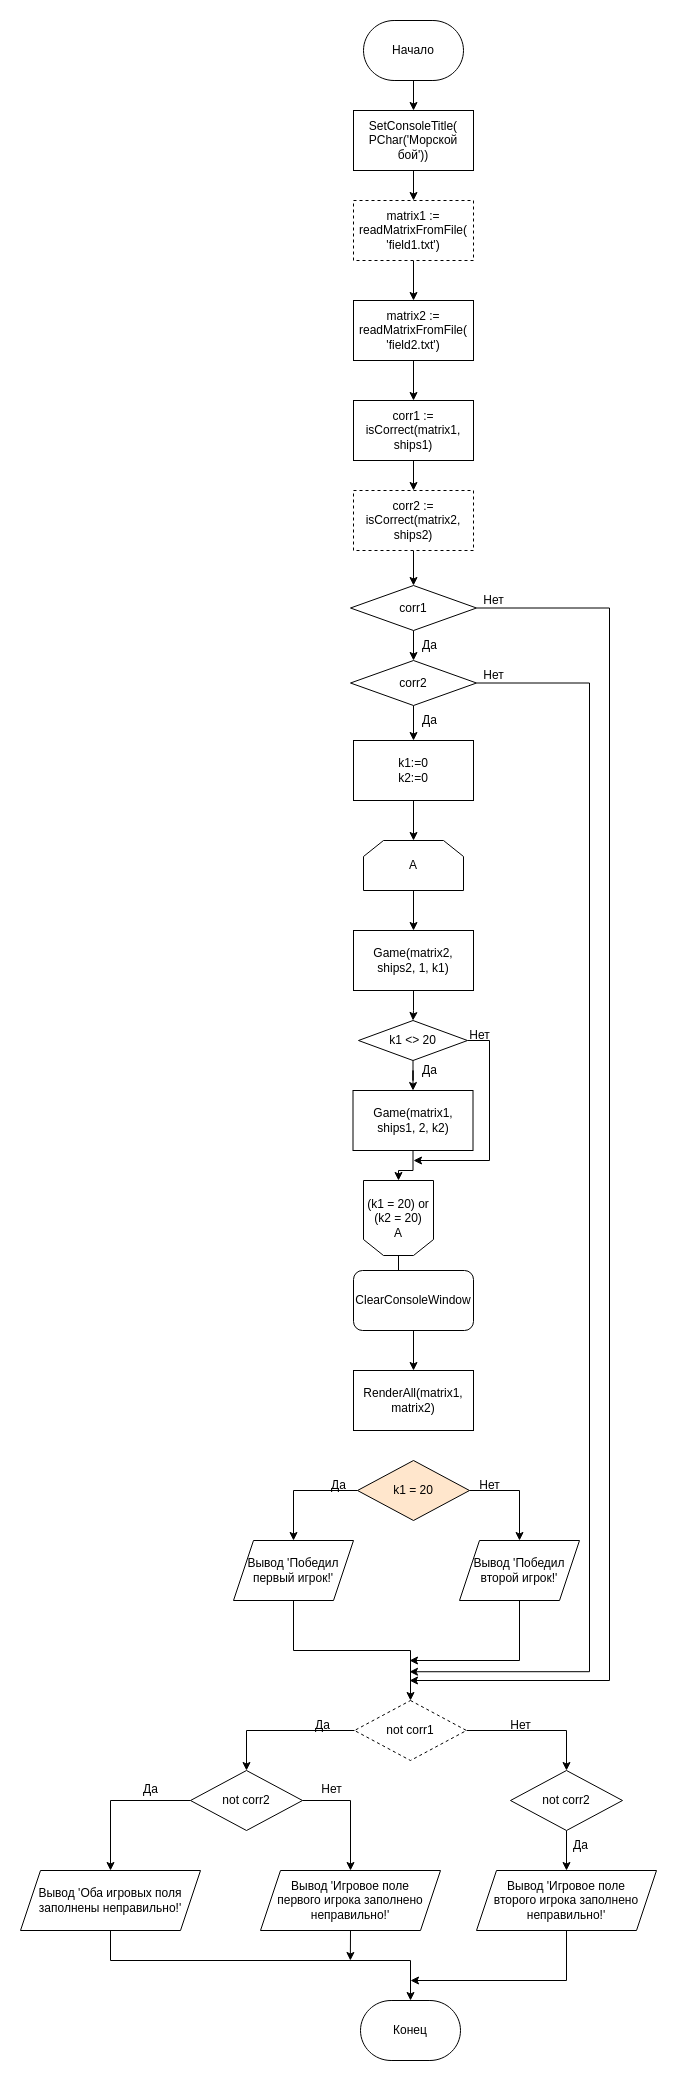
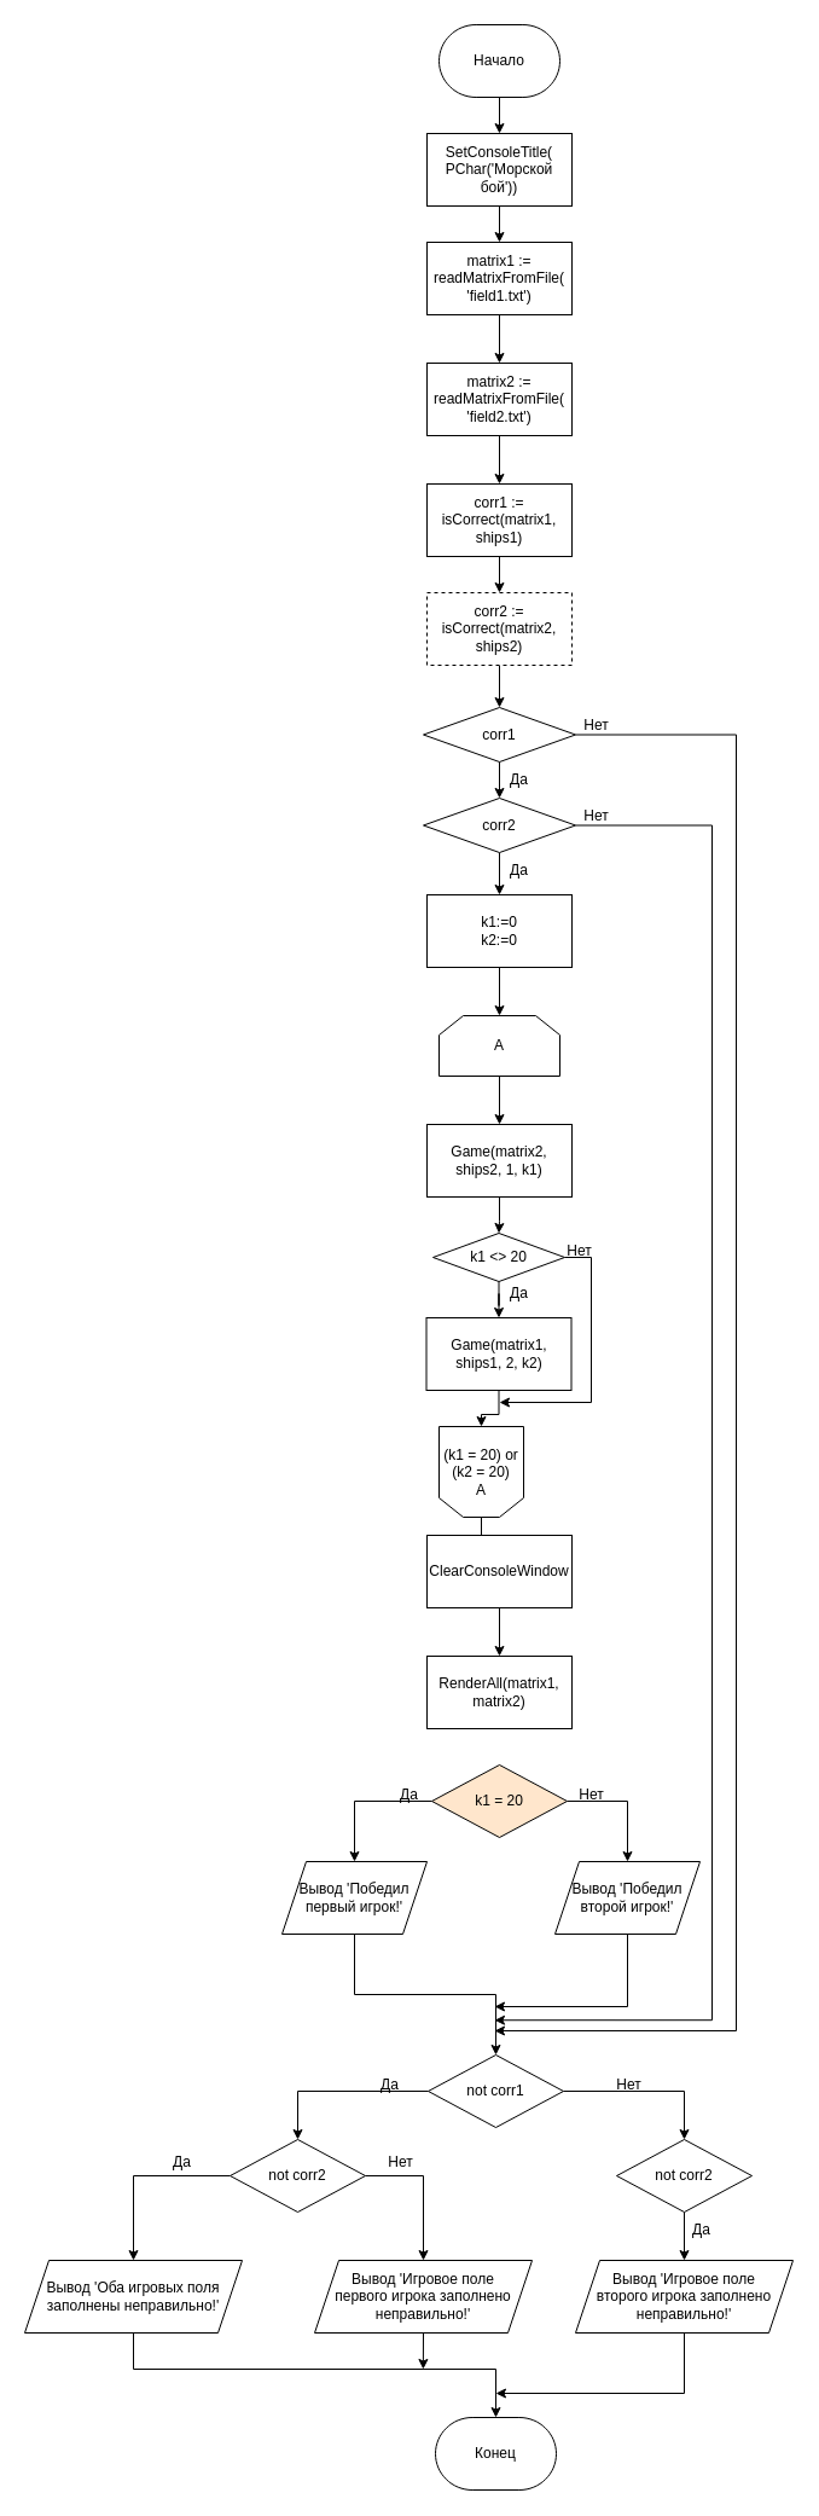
  <mxCell id="0" />
  <mxCell id="1" parent="0" />
  <mxCell id="2" value="" style="edgeStyle=orthogonalEdgeStyle;rounded=0;orthogonalLoop=1;jettySize=auto;html=1;" edge="1" parent="1" source="3" target="5"><mxGeometry relative="1" as="geometry" /></mxCell>
  <mxCell id="3" value="Начало" style="strokeWidth=1;html=1;shape=mxgraph.flowchart.terminator;whiteSpace=wrap;" vertex="1" parent="1"><mxGeometry x="363" y="20" width="100" height="60" as="geometry" /></mxCell>
  <mxCell id="4" value="" style="edgeStyle=orthogonalEdgeStyle;rounded=0;orthogonalLoop=1;jettySize=auto;html=1;" edge="1" parent="1" source="5" target="7"><mxGeometry relative="1" as="geometry" /></mxCell>
  <mxCell id="5" value="SetConsoleTitle(&lt;br&gt;PChar('Морской бой'))" style="whiteSpace=wrap;html=1;strokeWidth=1;" vertex="1" parent="1"><mxGeometry x="353" y="110" width="120" height="60" as="geometry" /></mxCell>
  <mxCell id="6" value="" style="edgeStyle=orthogonalEdgeStyle;rounded=0;orthogonalLoop=1;jettySize=auto;html=1;" edge="1" parent="1" source="7" target="9"><mxGeometry relative="1" as="geometry" /></mxCell>
- <mxCell id="7" value="matrix1 := readMatrixFromFile(&lt;br&gt;'field1.txt')" style="whiteSpace=wrap;html=1;strokeWidth=1;dashed=1;" vertex="1" parent="1"><mxGeometry x="353" y="200" width="120" height="60" as="geometry" /></mxCell>
+ <mxCell id="7" value="matrix1 := readMatrixFromFile(&lt;br&gt;'field1.txt')" style="whiteSpace=wrap;html=1;strokeWidth=1;" vertex="1" parent="1"><mxGeometry x="353" y="200" width="120" height="60" as="geometry" /></mxCell>
  <mxCell id="8" value="" style="edgeStyle=orthogonalEdgeStyle;rounded=0;orthogonalLoop=1;jettySize=auto;html=1;" edge="1" parent="1" source="9" target="11"><mxGeometry relative="1" as="geometry" /></mxCell>
  <mxCell id="9" value="matrix2 := readMatrixFromFile(&lt;br&gt;'field2.txt')" style="whiteSpace=wrap;html=1;strokeWidth=1;" vertex="1" parent="1"><mxGeometry x="353" y="300" width="120" height="60" as="geometry" /></mxCell>
  <mxCell id="10" value="" style="edgeStyle=orthogonalEdgeStyle;rounded=0;orthogonalLoop=1;jettySize=auto;html=1;" edge="1" parent="1" source="11" target="13"><mxGeometry relative="1" as="geometry" /></mxCell>
  <mxCell id="11" value="corr1 := isCorrect(matrix1, ships1)" style="whiteSpace=wrap;html=1;strokeWidth=1;" vertex="1" parent="1"><mxGeometry x="353" y="400" width="120" height="60" as="geometry" /></mxCell>
  <mxCell id="12" value="" style="edgeStyle=orthogonalEdgeStyle;rounded=0;orthogonalLoop=1;jettySize=auto;html=1;" edge="1" parent="1" source="13" target="16"><mxGeometry relative="1" as="geometry" /></mxCell>
  <mxCell id="13" value="corr2 := isCorrect(matrix2, ships2)" style="whiteSpace=wrap;html=1;strokeWidth=1;dashed=1;" vertex="1" parent="1"><mxGeometry x="353" y="490" width="120" height="60" as="geometry" /></mxCell>
  <mxCell id="14" value="" style="edgeStyle=orthogonalEdgeStyle;rounded=0;orthogonalLoop=1;jettySize=auto;html=1;" edge="1" parent="1" source="16" target="19"><mxGeometry relative="1" as="geometry" /></mxCell>
  <mxCell id="15" style="edgeStyle=orthogonalEdgeStyle;rounded=0;orthogonalLoop=1;jettySize=auto;html=1;exitX=1;exitY=0.5;exitDx=0;exitDy=0;" edge="1" parent="1" source="16"><mxGeometry relative="1" as="geometry"><mxPoint x="409" y="1680" as="targetPoint" /><Array as="points"><mxPoint x="609" y="608" /><mxPoint x="609" y="1680" /><mxPoint x="409" y="1680" /></Array></mxGeometry></mxCell>
  <mxCell id="16" value="corr1" style="rhombus;whiteSpace=wrap;html=1;strokeWidth=1;" vertex="1" parent="1"><mxGeometry x="350" y="585" width="126" height="45" as="geometry" /></mxCell>
  <mxCell id="17" value="" style="edgeStyle=orthogonalEdgeStyle;rounded=0;orthogonalLoop=1;jettySize=auto;html=1;" edge="1" parent="1" source="19" target="21"><mxGeometry relative="1" as="geometry" /></mxCell>
  <mxCell id="18" style="edgeStyle=orthogonalEdgeStyle;rounded=0;orthogonalLoop=1;jettySize=auto;html=1;exitX=1;exitY=0.5;exitDx=0;exitDy=0;" edge="1" parent="1" source="19"><mxGeometry relative="1" as="geometry"><mxPoint x="409" y="1671.241" as="targetPoint" /><Array as="points"><mxPoint x="589" y="683" /><mxPoint x="589" y="1671" /></Array></mxGeometry></mxCell>
  <mxCell id="19" value="corr2" style="rhombus;whiteSpace=wrap;html=1;strokeWidth=1;" vertex="1" parent="1"><mxGeometry x="350" y="660" width="126" height="45" as="geometry" /></mxCell>
  <mxCell id="20" value="" style="edgeStyle=orthogonalEdgeStyle;rounded=0;orthogonalLoop=1;jettySize=auto;html=1;" edge="1" parent="1" source="21" target="23"><mxGeometry relative="1" as="geometry" /></mxCell>
  <mxCell id="21" value="&lt;div&gt;k1:=0&lt;/div&gt;&lt;div&gt;&lt;span style=&quot;background-color: initial;&quot;&gt;k2:=0&lt;/span&gt;&lt;/div&gt;" style="whiteSpace=wrap;html=1;strokeWidth=1;" vertex="1" parent="1"><mxGeometry x="353" y="740" width="120" height="60" as="geometry" /></mxCell>
  <mxCell id="22" value="" style="edgeStyle=orthogonalEdgeStyle;rounded=0;orthogonalLoop=1;jettySize=auto;html=1;" edge="1" parent="1" source="23" target="25"><mxGeometry relative="1" as="geometry" /></mxCell>
  <mxCell id="23" value="A" style="shape=loopLimit;whiteSpace=wrap;html=1;strokeWidth=1;" vertex="1" parent="1"><mxGeometry x="363" y="840" width="100" height="50" as="geometry" /></mxCell>
  <mxCell id="24" value="" style="edgeStyle=orthogonalEdgeStyle;rounded=0;orthogonalLoop=1;jettySize=auto;html=1;" edge="1" parent="1" source="25" target="28"><mxGeometry relative="1" as="geometry" /></mxCell>
  <mxCell id="25" value="Game(matrix2, ships2, 1, k1)" style="whiteSpace=wrap;html=1;strokeWidth=1;" vertex="1" parent="1"><mxGeometry x="353" y="930" width="120" height="60" as="geometry" /></mxCell>
  <mxCell id="26" value="" style="edgeStyle=orthogonalEdgeStyle;rounded=0;orthogonalLoop=1;jettySize=auto;html=1;" edge="1" parent="1" source="28" target="30"><mxGeometry relative="1" as="geometry" /></mxCell>
  <mxCell id="27" style="edgeStyle=orthogonalEdgeStyle;rounded=0;orthogonalLoop=1;jettySize=auto;html=1;exitX=1;exitY=0.5;exitDx=0;exitDy=0;" edge="1" parent="1" source="28"><mxGeometry relative="1" as="geometry"><mxPoint x="413" y="1160" as="targetPoint" /><Array as="points"><mxPoint x="489" y="1040" /><mxPoint x="489" y="1160" /></Array></mxGeometry></mxCell>
  <mxCell id="28" value="&amp;nbsp;k1 &amp;lt;&amp;gt; 20&amp;nbsp;" style="rhombus;whiteSpace=wrap;html=1;strokeWidth=1;" vertex="1" parent="1"><mxGeometry x="358" y="1020" width="109" height="40" as="geometry" /></mxCell>
  <mxCell id="29" value="" style="edgeStyle=orthogonalEdgeStyle;rounded=0;orthogonalLoop=1;jettySize=auto;html=1;" edge="1" parent="1" source="30" target="35"><mxGeometry relative="1" as="geometry" /></mxCell>
  <mxCell id="30" value="Game(matrix1, ships1, 2, k2)" style="whiteSpace=wrap;html=1;strokeWidth=1;" vertex="1" parent="1"><mxGeometry x="352.5" y="1090" width="120" height="60" as="geometry" /></mxCell>
  <mxCell id="31" value="Да" style="text;html=1;align=center;verticalAlign=middle;resizable=0;points=[];autosize=1;strokeColor=none;fillColor=none;" vertex="1" parent="1"><mxGeometry x="409" y="1055" width="40" height="30" as="geometry" /></mxCell>
  <mxCell id="32" value="Да" style="text;html=1;align=center;verticalAlign=middle;resizable=0;points=[];autosize=1;strokeColor=none;fillColor=none;" vertex="1" parent="1"><mxGeometry x="409" y="705" width="40" height="30" as="geometry" /></mxCell>
  <mxCell id="33" value="Да" style="text;html=1;align=center;verticalAlign=middle;resizable=0;points=[];autosize=1;strokeColor=none;fillColor=none;" vertex="1" parent="1"><mxGeometry x="409" y="630" width="40" height="30" as="geometry" /></mxCell>
  <mxCell id="34" value="" style="edgeStyle=orthogonalEdgeStyle;rounded=0;orthogonalLoop=1;jettySize=auto;html=1;" edge="1" parent="1" source="35" target="39"><mxGeometry relative="1" as="geometry" /></mxCell>
  <mxCell id="35" value="(k1 = 20) or (k2 = 20)&lt;br&gt;A" style="shape=loopLimit;whiteSpace=wrap;html=1;strokeWidth=1;flipV=1;" vertex="1" parent="1"><mxGeometry x="363" y="1180" width="70" height="75" as="geometry" /></mxCell>
  <mxCell id="36" value="Нет" style="text;html=1;align=center;verticalAlign=middle;resizable=0;points=[];autosize=1;strokeColor=none;fillColor=none;" vertex="1" parent="1"><mxGeometry x="459" y="1020" width="40" height="30" as="geometry" /></mxCell>
  <mxCell id="37" value="Нет" style="text;html=1;align=center;verticalAlign=middle;resizable=0;points=[];autosize=1;strokeColor=none;fillColor=none;" vertex="1" parent="1"><mxGeometry x="473" y="585" width="40" height="30" as="geometry" /></mxCell>
  <mxCell id="38" value="" style="edgeStyle=orthogonalEdgeStyle;rounded=0;orthogonalLoop=1;jettySize=auto;html=1;" edge="1" parent="1" source="39" target="40"><mxGeometry relative="1" as="geometry" /></mxCell>
- <mxCell id="39" value="ClearConsoleWindow" style="whiteSpace=wrap;html=1;strokeWidth=1;rounded=1;" vertex="1" parent="1"><mxGeometry x="353" y="1270" width="120" height="60" as="geometry" /></mxCell>
+ <mxCell id="39" value="ClearConsoleWindow" style="whiteSpace=wrap;html=1;strokeWidth=1;" vertex="1" parent="1"><mxGeometry x="353" y="1270" width="120" height="60" as="geometry" /></mxCell>
  <mxCell id="40" value="RenderAll(matrix1, matrix2)" style="whiteSpace=wrap;html=1;strokeWidth=1;" vertex="1" parent="1"><mxGeometry x="353" y="1370" width="120" height="60" as="geometry" /></mxCell>
  <mxCell id="41" value="" style="edgeStyle=orthogonalEdgeStyle;rounded=0;orthogonalLoop=1;jettySize=auto;html=1;" edge="1" parent="1" source="43" target="45"><mxGeometry relative="1" as="geometry" /></mxCell>
  <mxCell id="42" style="edgeStyle=orthogonalEdgeStyle;rounded=0;orthogonalLoop=1;jettySize=auto;html=1;exitX=1;exitY=0.5;exitDx=0;exitDy=0;" edge="1" parent="1" source="43" target="48"><mxGeometry relative="1" as="geometry" /></mxCell>
  <mxCell id="43" value="k1 = 20" style="rhombus;whiteSpace=wrap;html=1;strokeWidth=1;fillColor=#ffe6cc;" vertex="1" parent="1"><mxGeometry x="357" y="1460" width="112" height="60" as="geometry" /></mxCell>
  <mxCell id="44" style="edgeStyle=orthogonalEdgeStyle;rounded=0;orthogonalLoop=1;jettySize=auto;html=1;exitX=0.5;exitY=1;exitDx=0;exitDy=0;entryX=0.5;entryY=0;entryDx=0;entryDy=0;" edge="1" parent="1" source="45" target="52"><mxGeometry relative="1" as="geometry" /></mxCell>
  <mxCell id="45" value="Вывод 'Победил первый игрок!'" style="shape=parallelogram;perimeter=parallelogramPerimeter;whiteSpace=wrap;html=1;fixedSize=1;strokeWidth=1;" vertex="1" parent="1"><mxGeometry x="233" y="1540" width="120" height="60" as="geometry" /></mxCell>
  <mxCell id="46" value="Да" style="text;html=1;align=center;verticalAlign=middle;resizable=0;points=[];autosize=1;strokeColor=none;fillColor=none;" vertex="1" parent="1"><mxGeometry x="318" y="1470" width="40" height="30" as="geometry" /></mxCell>
  <mxCell id="47" style="edgeStyle=orthogonalEdgeStyle;rounded=0;orthogonalLoop=1;jettySize=auto;html=1;exitX=0.5;exitY=1;exitDx=0;exitDy=0;" edge="1" parent="1" source="48"><mxGeometry relative="1" as="geometry"><mxPoint x="409" y="1660" as="targetPoint" /><Array as="points"><mxPoint x="519" y="1660" /><mxPoint x="409" y="1660" /></Array></mxGeometry></mxCell>
  <mxCell id="48" value="Вывод 'Победил второй игрок!'" style="shape=parallelogram;perimeter=parallelogramPerimeter;whiteSpace=wrap;html=1;fixedSize=1;strokeWidth=1;" vertex="1" parent="1"><mxGeometry x="459" y="1540" width="120" height="60" as="geometry" /></mxCell>
  <mxCell id="49" value="Нет" style="text;html=1;align=center;verticalAlign=middle;resizable=0;points=[];autosize=1;strokeColor=none;fillColor=none;" vertex="1" parent="1"><mxGeometry x="469" y="1470" width="40" height="30" as="geometry" /></mxCell>
  <mxCell id="50" style="edgeStyle=orthogonalEdgeStyle;rounded=0;orthogonalLoop=1;jettySize=auto;html=1;exitX=0;exitY=0.5;exitDx=0;exitDy=0;" edge="1" parent="1" source="52" target="55"><mxGeometry relative="1" as="geometry" /></mxCell>
  <mxCell id="51" style="edgeStyle=orthogonalEdgeStyle;rounded=0;orthogonalLoop=1;jettySize=auto;html=1;exitX=1;exitY=0.5;exitDx=0;exitDy=0;" edge="1" parent="1" source="52" target="64"><mxGeometry relative="1" as="geometry" /></mxCell>
- <mxCell id="52" value="not corr1" style="rhombus;whiteSpace=wrap;html=1;strokeWidth=1;dashed=1;" vertex="1" parent="1"><mxGeometry x="354" y="1700" width="112" height="60" as="geometry" /></mxCell>
+ <mxCell id="52" value="not corr1" style="rhombus;whiteSpace=wrap;html=1;strokeWidth=1;" vertex="1" parent="1"><mxGeometry x="354" y="1700" width="112" height="60" as="geometry" /></mxCell>
  <mxCell id="53" style="edgeStyle=orthogonalEdgeStyle;rounded=0;orthogonalLoop=1;jettySize=auto;html=1;exitX=0;exitY=0.5;exitDx=0;exitDy=0;" edge="1" parent="1" source="55" target="58"><mxGeometry relative="1" as="geometry" /></mxCell>
  <mxCell id="54" style="edgeStyle=orthogonalEdgeStyle;rounded=0;orthogonalLoop=1;jettySize=auto;html=1;exitX=1;exitY=0.5;exitDx=0;exitDy=0;entryX=0.5;entryY=0;entryDx=0;entryDy=0;" edge="1" parent="1" source="55" target="61"><mxGeometry relative="1" as="geometry" /></mxCell>
  <mxCell id="55" value="not corr2" style="rhombus;whiteSpace=wrap;html=1;strokeWidth=1;" vertex="1" parent="1"><mxGeometry x="190" y="1770" width="112" height="60" as="geometry" /></mxCell>
  <mxCell id="56" value="Да" style="text;html=1;align=center;verticalAlign=middle;resizable=0;points=[];autosize=1;strokeColor=none;fillColor=none;" vertex="1" parent="1"><mxGeometry x="302" y="1710" width="40" height="30" as="geometry" /></mxCell>
  <mxCell id="57" style="edgeStyle=orthogonalEdgeStyle;rounded=0;orthogonalLoop=1;jettySize=auto;html=1;exitX=0.5;exitY=1;exitDx=0;exitDy=0;entryX=0.5;entryY=0;entryDx=0;entryDy=0;entryPerimeter=0;" edge="1" parent="1" source="58" target="69"><mxGeometry relative="1" as="geometry"><mxPoint x="390" y="1980" as="targetPoint" /><Array as="points"><mxPoint x="110" y="1960" /><mxPoint x="410" y="1960" /></Array></mxGeometry></mxCell>
  <mxCell id="58" value="Вывод 'Оба игровых поля заполнены неправильно!'" style="shape=parallelogram;perimeter=parallelogramPerimeter;whiteSpace=wrap;html=1;fixedSize=1;strokeWidth=1;" vertex="1" parent="1"><mxGeometry x="20" y="1870" width="180" height="60" as="geometry" /></mxCell>
  <mxCell id="59" value="Да" style="text;html=1;align=center;verticalAlign=middle;resizable=0;points=[];autosize=1;strokeColor=none;fillColor=none;" vertex="1" parent="1"><mxGeometry x="130" y="1774" width="40" height="30" as="geometry" /></mxCell>
  <mxCell id="60" style="edgeStyle=orthogonalEdgeStyle;rounded=0;orthogonalLoop=1;jettySize=auto;html=1;exitX=0.5;exitY=1;exitDx=0;exitDy=0;" edge="1" parent="1" source="61"><mxGeometry relative="1" as="geometry"><mxPoint x="349.862" y="1960" as="targetPoint" /></mxGeometry></mxCell>
  <mxCell id="61" value="Вывод 'Игровое поле &lt;br&gt;первого игрока заполнено неправильно!'" style="shape=parallelogram;perimeter=parallelogramPerimeter;whiteSpace=wrap;html=1;fixedSize=1;strokeWidth=1;" vertex="1" parent="1"><mxGeometry x="260" y="1870" width="180" height="60" as="geometry" /></mxCell>
  <mxCell id="62" value="Нет" style="text;html=1;align=center;verticalAlign=middle;resizable=0;points=[];autosize=1;strokeColor=none;fillColor=none;" vertex="1" parent="1"><mxGeometry x="311" y="1774" width="40" height="30" as="geometry" /></mxCell>
  <mxCell id="63" value="" style="edgeStyle=orthogonalEdgeStyle;rounded=0;orthogonalLoop=1;jettySize=auto;html=1;" edge="1" parent="1" source="64" target="67"><mxGeometry relative="1" as="geometry" /></mxCell>
  <mxCell id="64" value="not corr2" style="rhombus;whiteSpace=wrap;html=1;strokeWidth=1;" vertex="1" parent="1"><mxGeometry x="510" y="1770" width="112" height="60" as="geometry" /></mxCell>
  <mxCell id="65" value="Нет" style="text;html=1;align=center;verticalAlign=middle;resizable=0;points=[];autosize=1;strokeColor=none;fillColor=none;" vertex="1" parent="1"><mxGeometry x="500" y="1710" width="40" height="30" as="geometry" /></mxCell>
  <mxCell id="66" style="edgeStyle=orthogonalEdgeStyle;rounded=0;orthogonalLoop=1;jettySize=auto;html=1;exitX=0.5;exitY=1;exitDx=0;exitDy=0;" edge="1" parent="1" source="67"><mxGeometry relative="1" as="geometry"><mxPoint x="410" y="1980" as="targetPoint" /><Array as="points"><mxPoint x="566" y="1980" /></Array></mxGeometry></mxCell>
  <mxCell id="67" value="Вывод 'Игровое поле &lt;br&gt;второго игрока заполнено неправильно!'" style="shape=parallelogram;perimeter=parallelogramPerimeter;whiteSpace=wrap;html=1;fixedSize=1;strokeWidth=1;" vertex="1" parent="1"><mxGeometry x="476" y="1870" width="180" height="60" as="geometry" /></mxCell>
  <mxCell id="68" value="Да" style="text;html=1;align=center;verticalAlign=middle;resizable=0;points=[];autosize=1;strokeColor=none;fillColor=none;" vertex="1" parent="1"><mxGeometry x="560" y="1830" width="40" height="30" as="geometry" /></mxCell>
  <mxCell id="69" value="Конец" style="strokeWidth=1;html=1;shape=mxgraph.flowchart.terminator;whiteSpace=wrap;" vertex="1" parent="1"><mxGeometry x="360" y="2000" width="100" height="60" as="geometry" /></mxCell>
  <mxCell id="70" value="Нет" style="text;html=1;align=center;verticalAlign=middle;resizable=0;points=[];autosize=1;strokeColor=none;fillColor=none;" vertex="1" parent="1"><mxGeometry x="473" y="660" width="40" height="30" as="geometry" /></mxCell>
